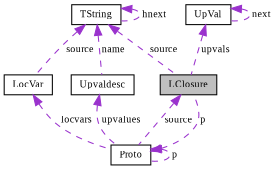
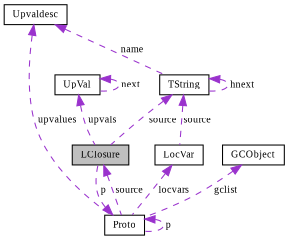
  digraph {
    fontname="Liberation Serif"
    node [color=black fillcolor=white fontname="Liberation Serif" fontsize=10 shape=record style=filled]
    edge [color=darkorchid3 dir=back fontname="Liberation Serif" fontsize=10 labelfontname=Helvetica labelfontsize=10 style=dashed]
    n1 [fillcolor=grey75 fontcolor=black height=0.2 label=LClosure width=0.4]
    n2 [height=0.2 label=Proto width=0.4]
    n3 [height=0.2 label=UpVal width=0.4]
    n4 [height=0.2 label=LocVar width=0.4]
    n5 [height=0.2 label=TString width=0.4]
    n6 [height=0.2 label=Upvaldesc width=0.4]
+   n7 [height=0.2 label=GCObject width=0.4]
    n1 -> n2 [label=" source"]
    n2 -> n1 [label=" p"]
    n2 -> n2 [label=" p"]
    n3 -> n1 [label=" upvals"]
    n3 -> n3 [label=" next"]
    n4 -> n2 [label=" locvars"]
    n5 -> n1 [label=" source"]
    n5 -> n4 [label=" source"]
    n5 -> n5 [label=" hnext"]
-   n5 -> n6 [label=" name"]
+   n6 -> n5 [label=" name"]
    n6 -> n2 [label=" upvalues"]
+   n7 -> n2 [label=" gclist"]
  }
